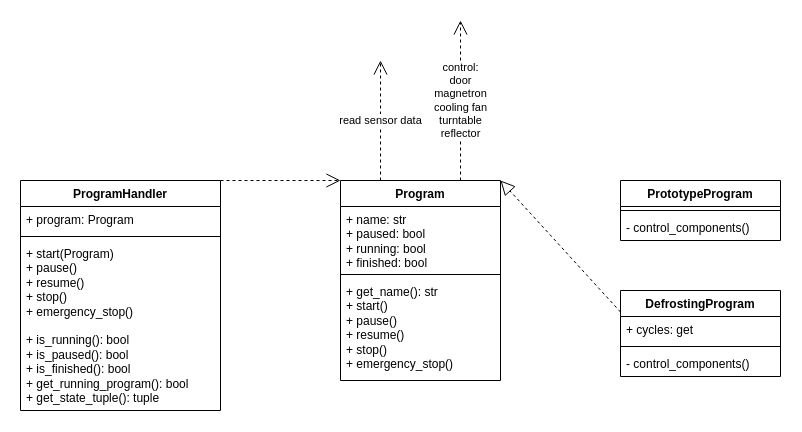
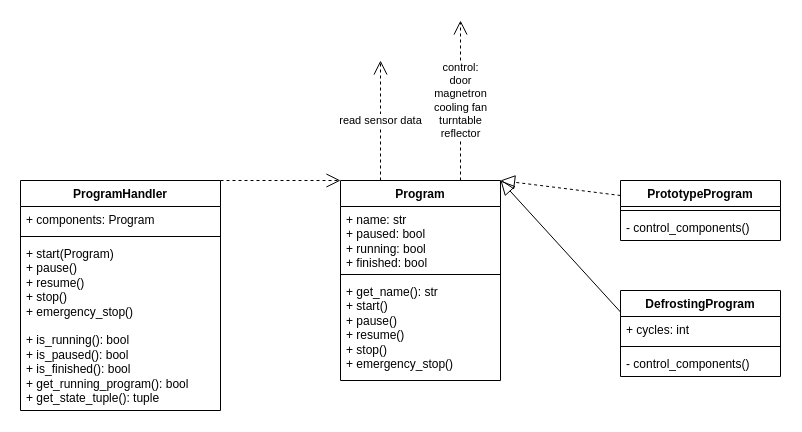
  <mxCell id="0" />
  <mxCell id="1" parent="0" />
  <mxCell id="2" value="ProgramHandler" style="swimlane;fontStyle=1;align=center;verticalAlign=top;childLayout=stackLayout;horizontal=1;startSize=26;horizontalStack=0;resizeParent=1;resizeParentMax=0;resizeLast=0;collapsible=1;marginBottom=0;whiteSpace=wrap;html=1;" parent="1" vertex="1"><mxGeometry x="20" y="180" width="200" height="230" as="geometry" /></mxCell>
- <mxCell id="3" value="+ program: Program" style="text;strokeColor=none;fillColor=none;align=left;verticalAlign=top;spacingLeft=4;spacingRight=4;overflow=hidden;rotatable=0;points=[[0,0.5],[1,0.5]];portConstraint=eastwest;whiteSpace=wrap;html=1;" parent="2" vertex="1"><mxGeometry y="26" width="200" height="26" as="geometry" /></mxCell>
+ <mxCell id="3" value="+ components: Program" style="text;strokeColor=none;fillColor=none;align=left;verticalAlign=top;spacingLeft=4;spacingRight=4;overflow=hidden;rotatable=0;points=[[0,0.5],[1,0.5]];portConstraint=eastwest;whiteSpace=wrap;html=1;" parent="2" vertex="1"><mxGeometry y="26" width="200" height="26" as="geometry" /></mxCell>
  <mxCell id="4" value="" style="line;strokeWidth=1;fillColor=none;align=left;verticalAlign=middle;spacingTop=-1;spacingLeft=3;spacingRight=3;rotatable=0;labelPosition=right;points=[];portConstraint=eastwest;strokeColor=inherit;" parent="2" vertex="1"><mxGeometry y="52" width="200" height="8" as="geometry" /></mxCell>
  <mxCell id="5" value="&lt;div&gt;+ start(Program)&lt;/div&gt;&lt;div&gt;+ pause()&lt;/div&gt;&lt;div&gt;+ resume()&lt;/div&gt;&lt;div&gt;+ stop()&lt;/div&gt;&lt;div&gt;+ emergency_stop()&lt;/div&gt;&lt;div&gt;&lt;br&gt;&lt;/div&gt;&lt;div&gt;+ is_running(): bool&lt;/div&gt;&lt;div&gt;+ is_paused(): bool&lt;/div&gt;&lt;div&gt;+ is_finished(): bool&lt;/div&gt;&lt;div&gt;+ get_running_program(): bool&lt;/div&gt;&lt;div&gt;+ get_state_tuple(): tuple&lt;/div&gt;" style="text;strokeColor=none;fillColor=none;align=left;verticalAlign=top;spacingLeft=4;spacingRight=4;overflow=hidden;rotatable=0;points=[[0,0.5],[1,0.5]];portConstraint=eastwest;whiteSpace=wrap;html=1;" parent="2" vertex="1"><mxGeometry y="60" width="200" height="170" as="geometry" /></mxCell>
  <mxCell id="6" value="Program" style="swimlane;fontStyle=1;align=center;verticalAlign=top;childLayout=stackLayout;horizontal=1;startSize=26;horizontalStack=0;resizeParent=1;resizeParentMax=0;resizeLast=0;collapsible=1;marginBottom=0;whiteSpace=wrap;html=1;" parent="1" vertex="1"><mxGeometry x="340" y="180" width="160" height="200" as="geometry" /></mxCell>
  <mxCell id="7" value="&lt;div&gt;+ name: str&lt;/div&gt;&lt;div&gt;+ paused: bool&lt;/div&gt;&lt;div&gt;+ running: bool&lt;/div&gt;&lt;div&gt;+ finished: bool&lt;/div&gt;" style="text;strokeColor=none;fillColor=none;align=left;verticalAlign=top;spacingLeft=4;spacingRight=4;overflow=hidden;rotatable=0;points=[[0,0.5],[1,0.5]];portConstraint=eastwest;whiteSpace=wrap;html=1;" parent="6" vertex="1"><mxGeometry y="26" width="160" height="64" as="geometry" /></mxCell>
  <mxCell id="8" value="" style="line;strokeWidth=1;fillColor=none;align=left;verticalAlign=middle;spacingTop=-1;spacingLeft=3;spacingRight=3;rotatable=0;labelPosition=right;points=[];portConstraint=eastwest;strokeColor=inherit;" parent="6" vertex="1"><mxGeometry y="90" width="160" height="8" as="geometry" /></mxCell>
  <mxCell id="9" value="&lt;div&gt;+ get_name(): str&lt;/div&gt;&lt;div&gt;+ start()&lt;/div&gt;&lt;div&gt;+ pause()&lt;/div&gt;&lt;div&gt;+ resume()&lt;/div&gt;&lt;div&gt;+ stop()&lt;/div&gt;&lt;div&gt;+ emergency_stop()&lt;/div&gt;" style="text;strokeColor=none;fillColor=none;align=left;verticalAlign=top;spacingLeft=4;spacingRight=4;overflow=hidden;rotatable=0;points=[[0,0.5],[1,0.5]];portConstraint=eastwest;whiteSpace=wrap;html=1;" parent="6" vertex="1"><mxGeometry y="98" width="160" height="102" as="geometry" /></mxCell>
  <mxCell id="10" value="DefrostingProgram" style="swimlane;fontStyle=1;align=center;verticalAlign=top;childLayout=stackLayout;horizontal=1;startSize=26;horizontalStack=0;resizeParent=1;resizeParentMax=0;resizeLast=0;collapsible=1;marginBottom=0;whiteSpace=wrap;html=1;" parent="1" vertex="1"><mxGeometry x="620" y="290" width="160" height="86" as="geometry" /></mxCell>
- <mxCell id="11" value="+ cycles: get" style="text;strokeColor=none;fillColor=none;align=left;verticalAlign=top;spacingLeft=4;spacingRight=4;overflow=hidden;rotatable=0;points=[[0,0.5],[1,0.5]];portConstraint=eastwest;whiteSpace=wrap;html=1;" parent="10" vertex="1"><mxGeometry y="26" width="160" height="26" as="geometry" /></mxCell>
+ <mxCell id="11" value="+ cycles: int" style="text;strokeColor=none;fillColor=none;align=left;verticalAlign=top;spacingLeft=4;spacingRight=4;overflow=hidden;rotatable=0;points=[[0,0.5],[1,0.5]];portConstraint=eastwest;whiteSpace=wrap;html=1;" parent="10" vertex="1"><mxGeometry y="26" width="160" height="26" as="geometry" /></mxCell>
  <mxCell id="12" value="" style="line;strokeWidth=1;fillColor=none;align=left;verticalAlign=middle;spacingTop=-1;spacingLeft=3;spacingRight=3;rotatable=0;labelPosition=right;points=[];portConstraint=eastwest;strokeColor=inherit;" parent="10" vertex="1"><mxGeometry y="52" width="160" height="8" as="geometry" /></mxCell>
  <mxCell id="13" value="- control_components()" style="text;strokeColor=none;fillColor=none;align=left;verticalAlign=top;spacingLeft=4;spacingRight=4;overflow=hidden;rotatable=0;points=[[0,0.5],[1,0.5]];portConstraint=eastwest;whiteSpace=wrap;html=1;" parent="10" vertex="1"><mxGeometry y="60" width="160" height="26" as="geometry" /></mxCell>
  <mxCell id="14" value="PrototypeProgram" style="swimlane;fontStyle=1;align=center;verticalAlign=top;childLayout=stackLayout;horizontal=1;startSize=26;horizontalStack=0;resizeParent=1;resizeParentMax=0;resizeLast=0;collapsible=1;marginBottom=0;whiteSpace=wrap;html=1;" parent="1" vertex="1"><mxGeometry x="620" y="180" width="160" height="60" as="geometry" /></mxCell>
  <mxCell id="15" value="" style="line;strokeWidth=1;fillColor=none;align=left;verticalAlign=middle;spacingTop=-1;spacingLeft=3;spacingRight=3;rotatable=0;labelPosition=right;points=[];portConstraint=eastwest;strokeColor=inherit;" parent="14" vertex="1"><mxGeometry y="26" width="160" height="8" as="geometry" /></mxCell>
  <mxCell id="16" value="- control_components()" style="text;strokeColor=none;fillColor=none;align=left;verticalAlign=top;spacingLeft=4;spacingRight=4;overflow=hidden;rotatable=0;points=[[0,0.5],[1,0.5]];portConstraint=eastwest;whiteSpace=wrap;html=1;" parent="14" vertex="1"><mxGeometry y="34" width="160" height="26" as="geometry" /></mxCell>
  <mxCell id="17" value="" style="endArrow=open;endSize=12;dashed=1;html=1;rounded=0;entryX=0;entryY=0;entryDx=0;entryDy=0;exitX=1;exitY=0;exitDx=0;exitDy=0;" parent="1" source="2" target="6" edge="1"><mxGeometry width="160" relative="1" as="geometry"><mxPoint x="220" y="168" as="sourcePoint" /><mxPoint x="440" y="290" as="targetPoint" /></mxGeometry></mxCell>
- <mxCell id="18" value="" style="endArrow=block;dashed=1;endFill=0;endSize=12;html=1;rounded=0;entryX=1;entryY=0;entryDx=0;entryDy=0;exitX=0;exitY=0.25;exitDx=0;exitDy=0;" parent="1" source="10" target="6" edge="1"><mxGeometry width="160" relative="1" as="geometry"><mxPoint x="390" y="290" as="sourcePoint" /><mxPoint x="550" y="290" as="targetPoint" /></mxGeometry></mxCell>
+ <mxCell id="18" value="" style="endArrow=block;dashed=0;endFill=0;endSize=12;html=1;rounded=0;entryX=1;entryY=0;entryDx=0;entryDy=0;exitX=0;exitY=0.25;exitDx=0;exitDy=0;" parent="1" source="10" target="6" edge="1"><mxGeometry width="160" relative="1" as="geometry"><mxPoint x="390" y="290" as="sourcePoint" /><mxPoint x="550" y="290" as="targetPoint" /></mxGeometry></mxCell>
+ <mxCell id="19" value="" style="endArrow=block;dashed=1;endFill=0;endSize=12;html=1;rounded=0;entryX=1;entryY=0;entryDx=0;entryDy=0;exitX=0;exitY=0.25;exitDx=0;exitDy=0;" parent="1" source="14" target="6" edge="1"><mxGeometry width="160" relative="1" as="geometry"><mxPoint x="730" y="180" as="sourcePoint" /><mxPoint x="610" y="300" as="targetPoint" /></mxGeometry></mxCell>
  <mxCell id="20" value="&lt;div&gt;read sensor data&lt;/div&gt;" style="endArrow=open;endSize=12;dashed=1;html=1;rounded=0;exitX=0.25;exitY=0;exitDx=0;exitDy=0;" edge="1" parent="1" source="6"><mxGeometry width="160" relative="1" as="geometry"><mxPoint x="360" y="120" as="sourcePoint" /><mxPoint x="380" y="60" as="targetPoint" /></mxGeometry></mxCell>
  <mxCell id="21" value="&lt;div&gt;control:&lt;/div&gt;&lt;div&gt;door&lt;/div&gt;magnetron&lt;br&gt;&lt;div&gt;cooling fan&lt;/div&gt;&lt;div&gt;turntable&lt;/div&gt;&lt;div&gt;reflector&lt;/div&gt;" style="endArrow=open;endSize=12;dashed=1;html=1;rounded=0;exitX=0.75;exitY=0;exitDx=0;exitDy=0;" edge="1" parent="1" source="6"><mxGeometry width="160" relative="1" as="geometry"><mxPoint x="380" y="200" as="sourcePoint" /><mxPoint x="460" y="20" as="targetPoint" /></mxGeometry></mxCell>
